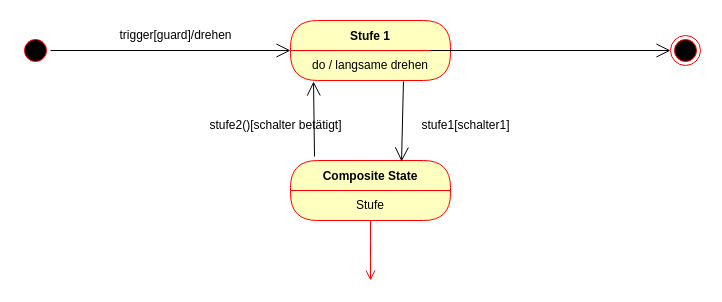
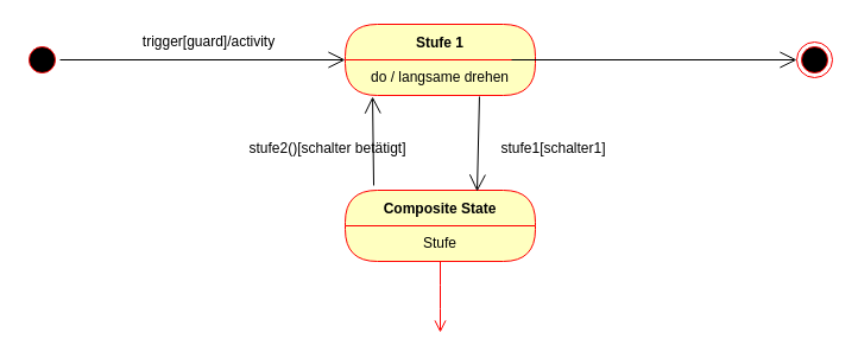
  <mxCell id="0" />
  <mxCell id="1" parent="0" />
  <mxCell id="2" value="Stufe 1" style="swimlane;fontStyle=1;align=center;verticalAlign=middle;childLayout=stackLayout;horizontal=1;startSize=30;horizontalStack=0;resizeParent=0;resizeLast=1;container=0;fontColor=#000000;collapsible=0;rounded=1;arcSize=30;strokeColor=#ff0000;fillColor=#ffffc0;swimlaneFillColor=#ffffc0;dropTarget=0;" vertex="1" parent="1"><mxGeometry x="290" y="20" width="160" height="60" as="geometry" /></mxCell>
  <mxCell id="3" value="do / langsame drehen" style="text;html=1;strokeColor=none;fillColor=none;align=center;verticalAlign=middle;spacingLeft=4;spacingRight=4;whiteSpace=wrap;overflow=hidden;rotatable=0;fontColor=#000000;" vertex="1" parent="2"><mxGeometry y="30" width="160" height="30" as="geometry" /></mxCell>
  <mxCell id="4" value="Composite State" style="swimlane;fontStyle=1;align=center;verticalAlign=middle;childLayout=stackLayout;horizontal=1;startSize=30;horizontalStack=0;resizeParent=0;resizeLast=1;container=0;fontColor=#000000;collapsible=0;rounded=1;arcSize=30;strokeColor=#ff0000;fillColor=#ffffc0;swimlaneFillColor=#ffffc0;dropTarget=0;" vertex="1" parent="1"><mxGeometry x="290" y="160" width="160" height="60" as="geometry" /></mxCell>
  <mxCell id="5" value="Stufe" style="text;html=1;strokeColor=none;fillColor=none;align=center;verticalAlign=middle;spacingLeft=4;spacingRight=4;whiteSpace=wrap;overflow=hidden;rotatable=0;fontColor=#000000;" vertex="1" parent="4"><mxGeometry y="30" width="160" height="30" as="geometry" /></mxCell>
  <mxCell id="6" value="" style="edgeStyle=orthogonalEdgeStyle;html=1;verticalAlign=bottom;endArrow=open;endSize=8;strokeColor=#ff0000;" edge="1" source="4" parent="1"><mxGeometry relative="1" as="geometry"><mxPoint x="370" y="280" as="targetPoint" /></mxGeometry></mxCell>
  <mxCell id="7" value="" style="ellipse;html=1;shape=startState;fillColor=#000000;strokeColor=#ff0000;" vertex="1" parent="1"><mxGeometry x="20" y="35" width="30" height="30" as="geometry" /></mxCell>
  <mxCell id="8" value="" style="ellipse;html=1;shape=endState;fillColor=#000000;strokeColor=#ff0000;" vertex="1" parent="1"><mxGeometry x="670" y="35" width="30" height="30" as="geometry" /></mxCell>
  <mxCell id="9" value="" style="endArrow=open;endFill=1;endSize=12;html=1;entryX=0;entryY=0.5;entryDx=0;entryDy=0;exitX=1;exitY=0.5;exitDx=0;exitDy=0;" edge="1" parent="1" source="7" target="2"><mxGeometry width="160" relative="1" as="geometry"><mxPoint x="40" y="44.5" as="sourcePoint" /><mxPoint x="200" y="44.5" as="targetPoint" /><Array as="points" /></mxGeometry></mxCell>
- <mxCell id="10" value="trigger[guard]/drehen" style="text;html=1;align=center;verticalAlign=middle;resizable=0;points=[];autosize=1;strokeColor=none;fillColor=none;" vertex="1" parent="1"><mxGeometry x="110" y="20" width="130" height="30" as="geometry" /></mxCell>
+ <mxCell id="10" value="trigger[guard]/activity" style="text;html=1;align=center;verticalAlign=middle;resizable=0;points=[];autosize=1;strokeColor=none;fillColor=none;" vertex="1" parent="1"><mxGeometry x="110" y="20" width="130" height="30" as="geometry" /></mxCell>
  <mxCell id="11" value="" style="endArrow=open;endFill=1;endSize=12;html=1;entryX=0;entryY=0.5;entryDx=0;entryDy=0;exitX=1;exitY=0.5;exitDx=0;exitDy=0;" edge="1" parent="1"><mxGeometry width="160" relative="1" as="geometry"><mxPoint x="430" y="50" as="sourcePoint" /><mxPoint x="670" y="50" as="targetPoint" /><Array as="points" /></mxGeometry></mxCell>
  <mxCell id="12" value="stufe1[schalter1]" style="text;html=1;align=center;verticalAlign=middle;resizable=0;points=[];autosize=1;strokeColor=none;fillColor=none;" vertex="1" parent="1"><mxGeometry x="410" y="110" width="110" height="30" as="geometry" /></mxCell>
  <mxCell id="13" value="" style="endArrow=open;endFill=1;endSize=12;html=1;entryX=0.694;entryY=0.017;entryDx=0;entryDy=0;exitX=0.706;exitY=1.033;exitDx=0;exitDy=0;entryPerimeter=0;exitPerimeter=0;" edge="1" parent="1" source="3" target="4"><mxGeometry width="160" relative="1" as="geometry"><mxPoint x="360" y="80" as="sourcePoint" /><mxPoint x="600" y="80" as="targetPoint" /><Array as="points" /></mxGeometry></mxCell>
  <mxCell id="14" value="" style="endArrow=open;endFill=1;endSize=12;html=1;entryX=0.144;entryY=1.033;entryDx=0;entryDy=0;exitX=0.15;exitY=-0.067;exitDx=0;exitDy=0;entryPerimeter=0;exitPerimeter=0;" edge="1" parent="1" source="4" target="3"><mxGeometry width="160" relative="1" as="geometry"><mxPoint x="412.96" y="90.99" as="sourcePoint" /><mxPoint x="411.04" y="171.02" as="targetPoint" /><Array as="points" /></mxGeometry></mxCell>
  <mxCell id="15" value="stufe2()[schalter betätigt]" style="text;html=1;align=center;verticalAlign=middle;resizable=0;points=[];autosize=1;strokeColor=none;fillColor=none;" vertex="1" parent="1"><mxGeometry x="195" y="110" width="160" height="30" as="geometry" /></mxCell>
